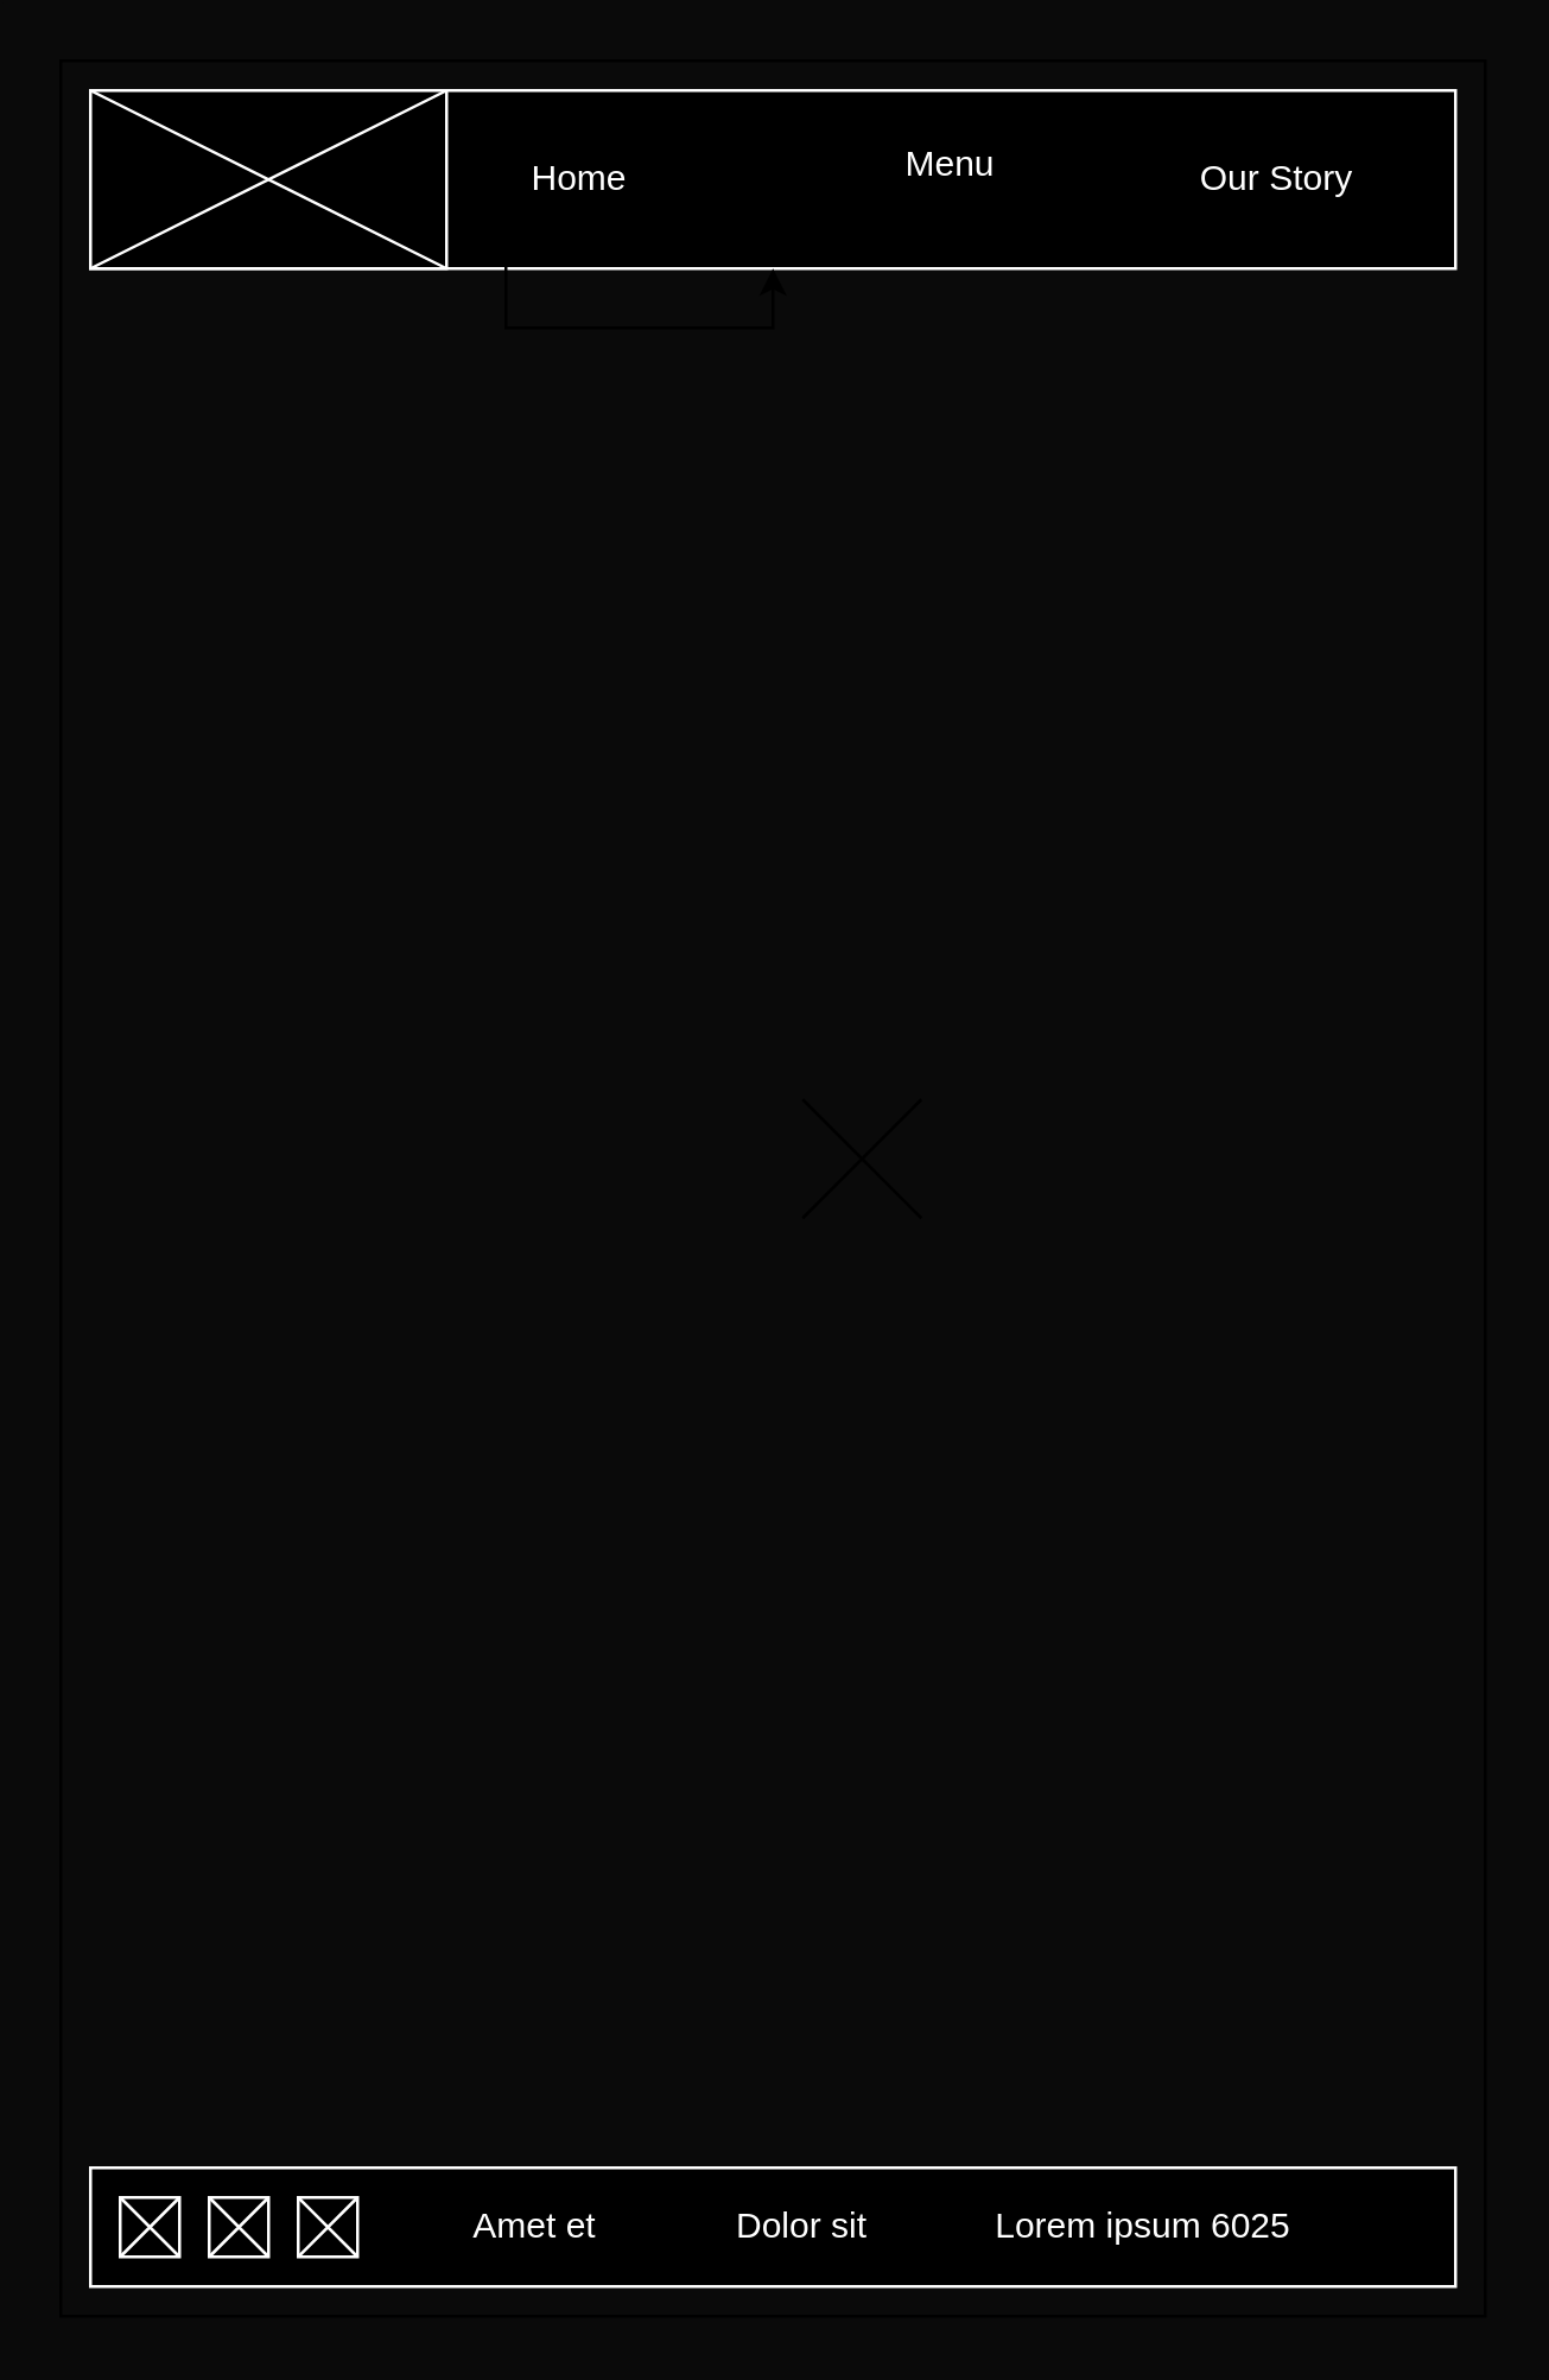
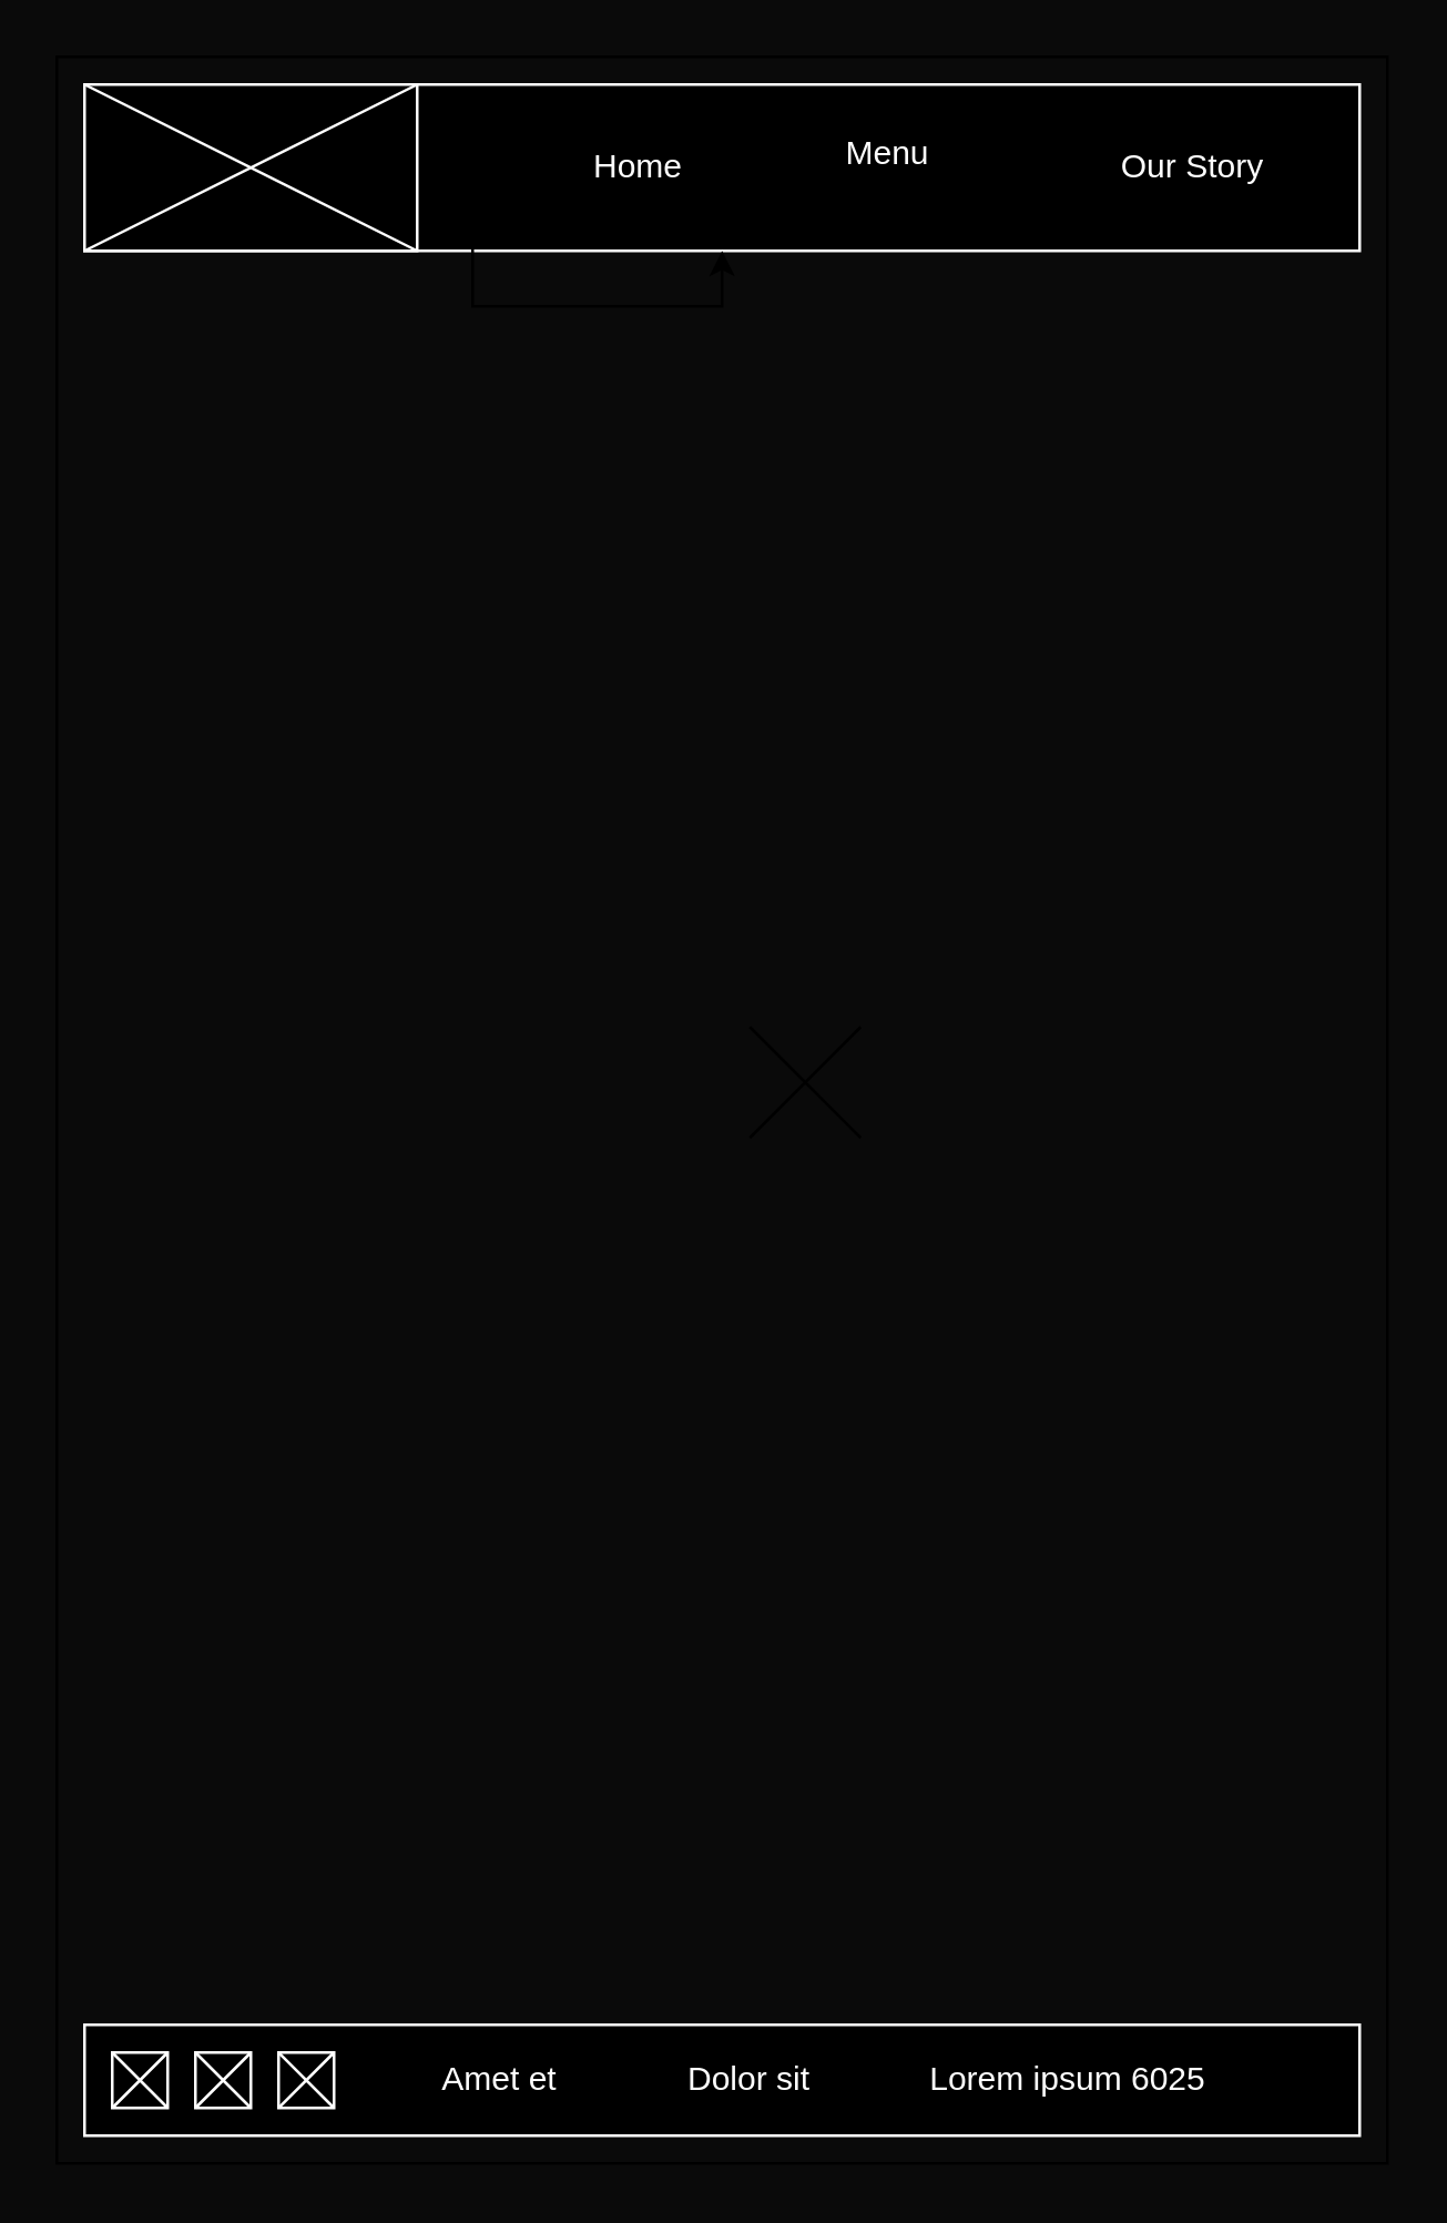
  <mxCell id="0" />
  <mxCell id="1" style="locked=1;" parent="0" />
  <mxCell id="2" value="" style="rounded=0;whiteSpace=wrap;html=1;fillColor=#0A0A0A;" parent="1" vertex="1"><mxGeometry x="20" y="20" width="480" height="760" as="geometry" /></mxCell>
  <mxCell id="3" value="" style="rounded=0;whiteSpace=wrap;html=1;fillColor=#000000;strokeColor=#FFFFFF;" parent="1" vertex="1"><mxGeometry x="30" y="30" width="460" height="60" as="geometry" /></mxCell>
  <mxCell id="4" style="edgeStyle=orthogonalEdgeStyle;rounded=0;orthogonalLoop=1;jettySize=auto;html=1;exitX=1;exitY=0.5;exitDx=0;exitDy=0;" parent="1" source="5" target="3" edge="1"><mxGeometry relative="1" as="geometry" /></mxCell>
  <mxCell id="5" value="" style="rounded=0;whiteSpace=wrap;html=1;fillColor=#000000;fillStyle=solid;strokeColor=#FFFFFF;" parent="1" vertex="1"><mxGeometry x="30" y="30" width="120" height="60" as="geometry" /></mxCell>
  <mxCell id="6" value="" style="shape=mxgraph.sysml.x;" parent="1" vertex="1"><mxGeometry x="270" y="370" width="40" height="40" as="geometry" /></mxCell>
  <mxCell id="7" value="" style="shape=mxgraph.sysml.x;strokeColor=#FFFFFF;" parent="1" vertex="1"><mxGeometry x="30" y="30" width="120" height="60" as="geometry" /></mxCell>
  <mxCell id="8" value="Untitled Layer" style="locked=1;" parent="0" />
- <mxCell id="9" value="Home" style="text;strokeColor=none;align=center;fillColor=none;html=1;verticalAlign=middle;whiteSpace=wrap;rounded=0;fontColor=#FFFFFF;" parent="8" vertex="1"><mxGeometry x="165" y="50" width="60" height="20" as="geometry" /></mxCell>
+ <mxCell id="9" value="Home" style="text;strokeColor=none;align=center;fillColor=none;html=1;verticalAlign=middle;whiteSpace=wrap;rounded=0;fontColor=#FFFFFF;" parent="8" vertex="1"><mxGeometry x="200" y="50" width="60" height="20" as="geometry" /></mxCell>
  <mxCell id="10" value="Menu" style="text;strokeColor=none;align=center;fillColor=none;html=1;verticalAlign=middle;whiteSpace=wrap;rounded=0;fontColor=#FFFFFF;" parent="8" vertex="1"><mxGeometry x="290" y="45" width="60" height="20" as="geometry" /></mxCell>
  <mxCell id="11" value="Our Story" style="text;strokeColor=none;align=center;fillColor=none;html=1;verticalAlign=middle;whiteSpace=wrap;rounded=0;fontColor=#FFFFFF;" parent="8" vertex="1"><mxGeometry x="400" y="50" width="60" height="20" as="geometry" /></mxCell>
  <mxCell id="12" value="a" style="rounded=0;whiteSpace=wrap;html=1;fillColor=#000000;strokeColor=#FFFFFF;" parent="8" vertex="1"><mxGeometry x="30" y="730" width="460" height="40" as="geometry" /></mxCell>
  <mxCell id="13" value="" style="whiteSpace=wrap;html=1;aspect=fixed;strokeColor=#FFFFFF;fillColor=#000000;" parent="8" vertex="1"><mxGeometry x="40" y="740" width="20" height="20" as="geometry" /></mxCell>
  <mxCell id="14" value="" style="whiteSpace=wrap;html=1;aspect=fixed;strokeColor=#FFFFFF;fillColor=#000000;" parent="8" vertex="1"><mxGeometry x="70" y="740" width="20" height="20" as="geometry" /></mxCell>
  <mxCell id="15" value="" style="whiteSpace=wrap;html=1;aspect=fixed;strokeColor=#FFFFFF;fillColor=#000000;" parent="8" vertex="1"><mxGeometry x="100" y="740" width="20" height="20" as="geometry" /></mxCell>
  <mxCell id="16" value="" style="shape=mxgraph.sysml.x;strokeColor=#FFFFFF;" parent="8" vertex="1"><mxGeometry x="70" y="740" width="20" height="20" as="geometry" /></mxCell>
  <mxCell id="17" value="" style="shape=mxgraph.sysml.x;strokeColor=#FFFFFF;" parent="8" vertex="1"><mxGeometry x="100" y="740" width="20" height="20" as="geometry" /></mxCell>
  <mxCell id="18" value="" style="shape=mxgraph.sysml.x;strokeColor=#FFFFFF;" parent="8" vertex="1"><mxGeometry x="40" y="740" width="20" height="20" as="geometry" /></mxCell>
  <mxCell id="19" value="&lt;font color=&quot;#ffffff&quot;&gt;Amet et&lt;/font&gt;" style="text;strokeColor=none;align=center;fillColor=none;html=1;verticalAlign=middle;whiteSpace=wrap;rounded=0;" parent="8" vertex="1"><mxGeometry x="150" y="740" width="60" height="20" as="geometry" /></mxCell>
  <mxCell id="20" value="&lt;font color=&quot;#ffffff&quot;&gt;Dolor sit&lt;/font&gt;" style="text;strokeColor=none;align=center;fillColor=none;html=1;verticalAlign=middle;whiteSpace=wrap;rounded=0;" parent="8" vertex="1"><mxGeometry x="240" y="740" width="60" height="20" as="geometry" /></mxCell>
  <mxCell id="21" value="&lt;font color=&quot;#ffffff&quot;&gt;Lorem ipsum 6025&lt;/font&gt;" style="text;strokeColor=none;align=center;fillColor=none;html=1;verticalAlign=middle;whiteSpace=wrap;rounded=0;" parent="8" vertex="1"><mxGeometry x="330" y="740" width="110" height="20" as="geometry" /></mxCell>
